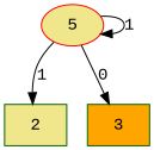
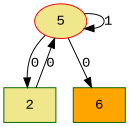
  digraph {
    fontname="Liberation Mono"
    node [color=darkgreen fillcolor=khaki fontname="Liberation Mono" style=filled shape=box]
    edge [fontname="Liberation Mono"]
    n1 [color=red label=5 shape=""]
    2
-   3 [fillcolor=orange]
+   3 [fillcolor=orange label=6]
    n1 -> n1 [label=1]
-   n1 -> 2 [label=1]
+   n1 -> 2 [label=0]
    n1 -> 3 [label=0]
+   2 -> n1 [label=0]
  }
